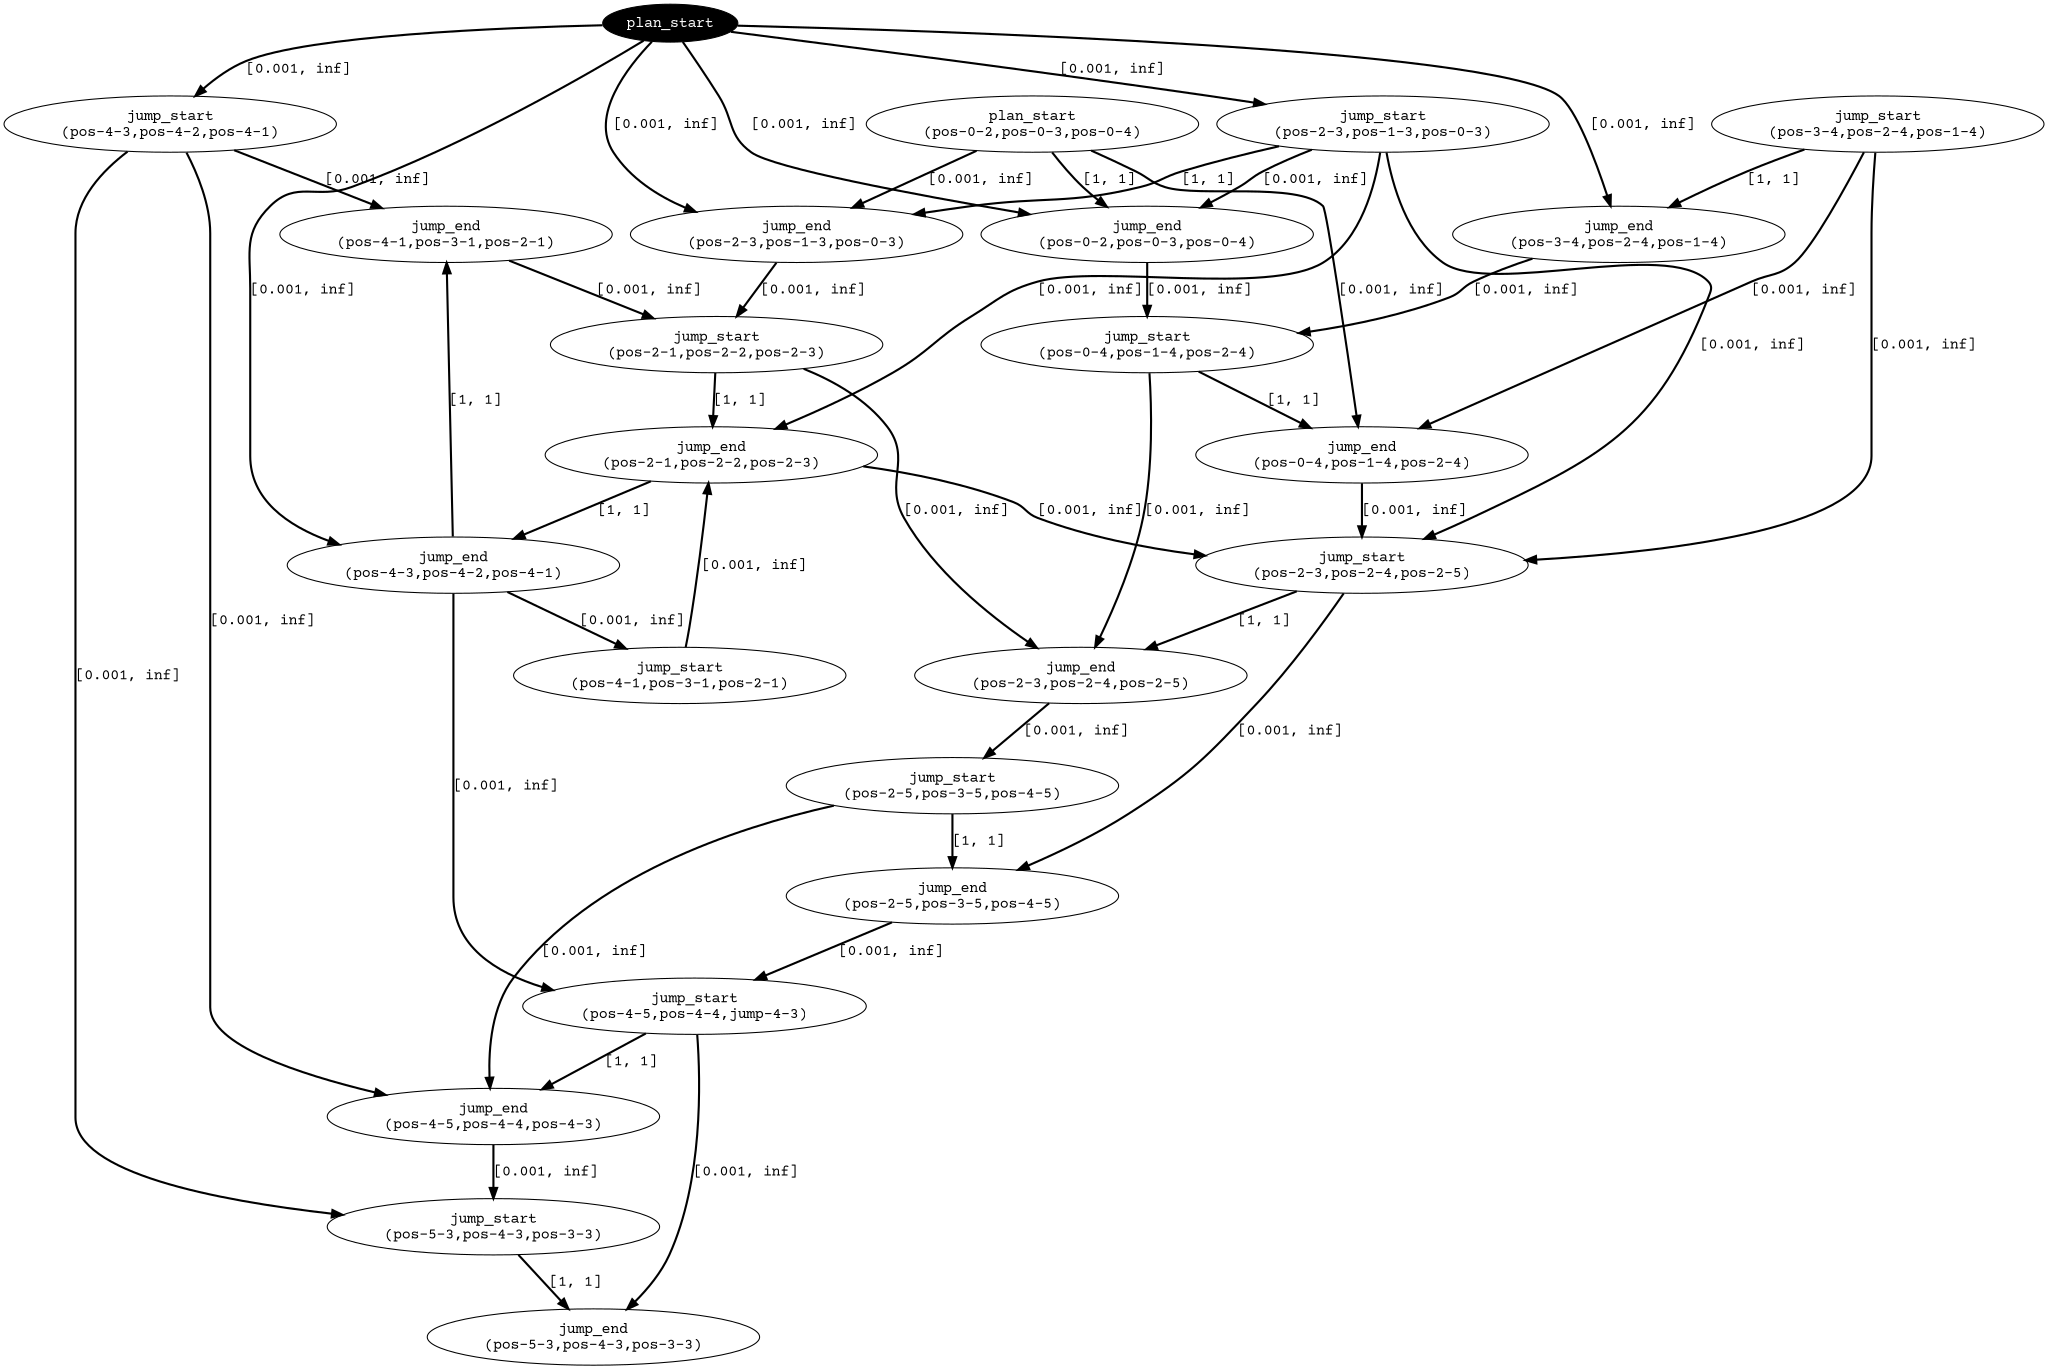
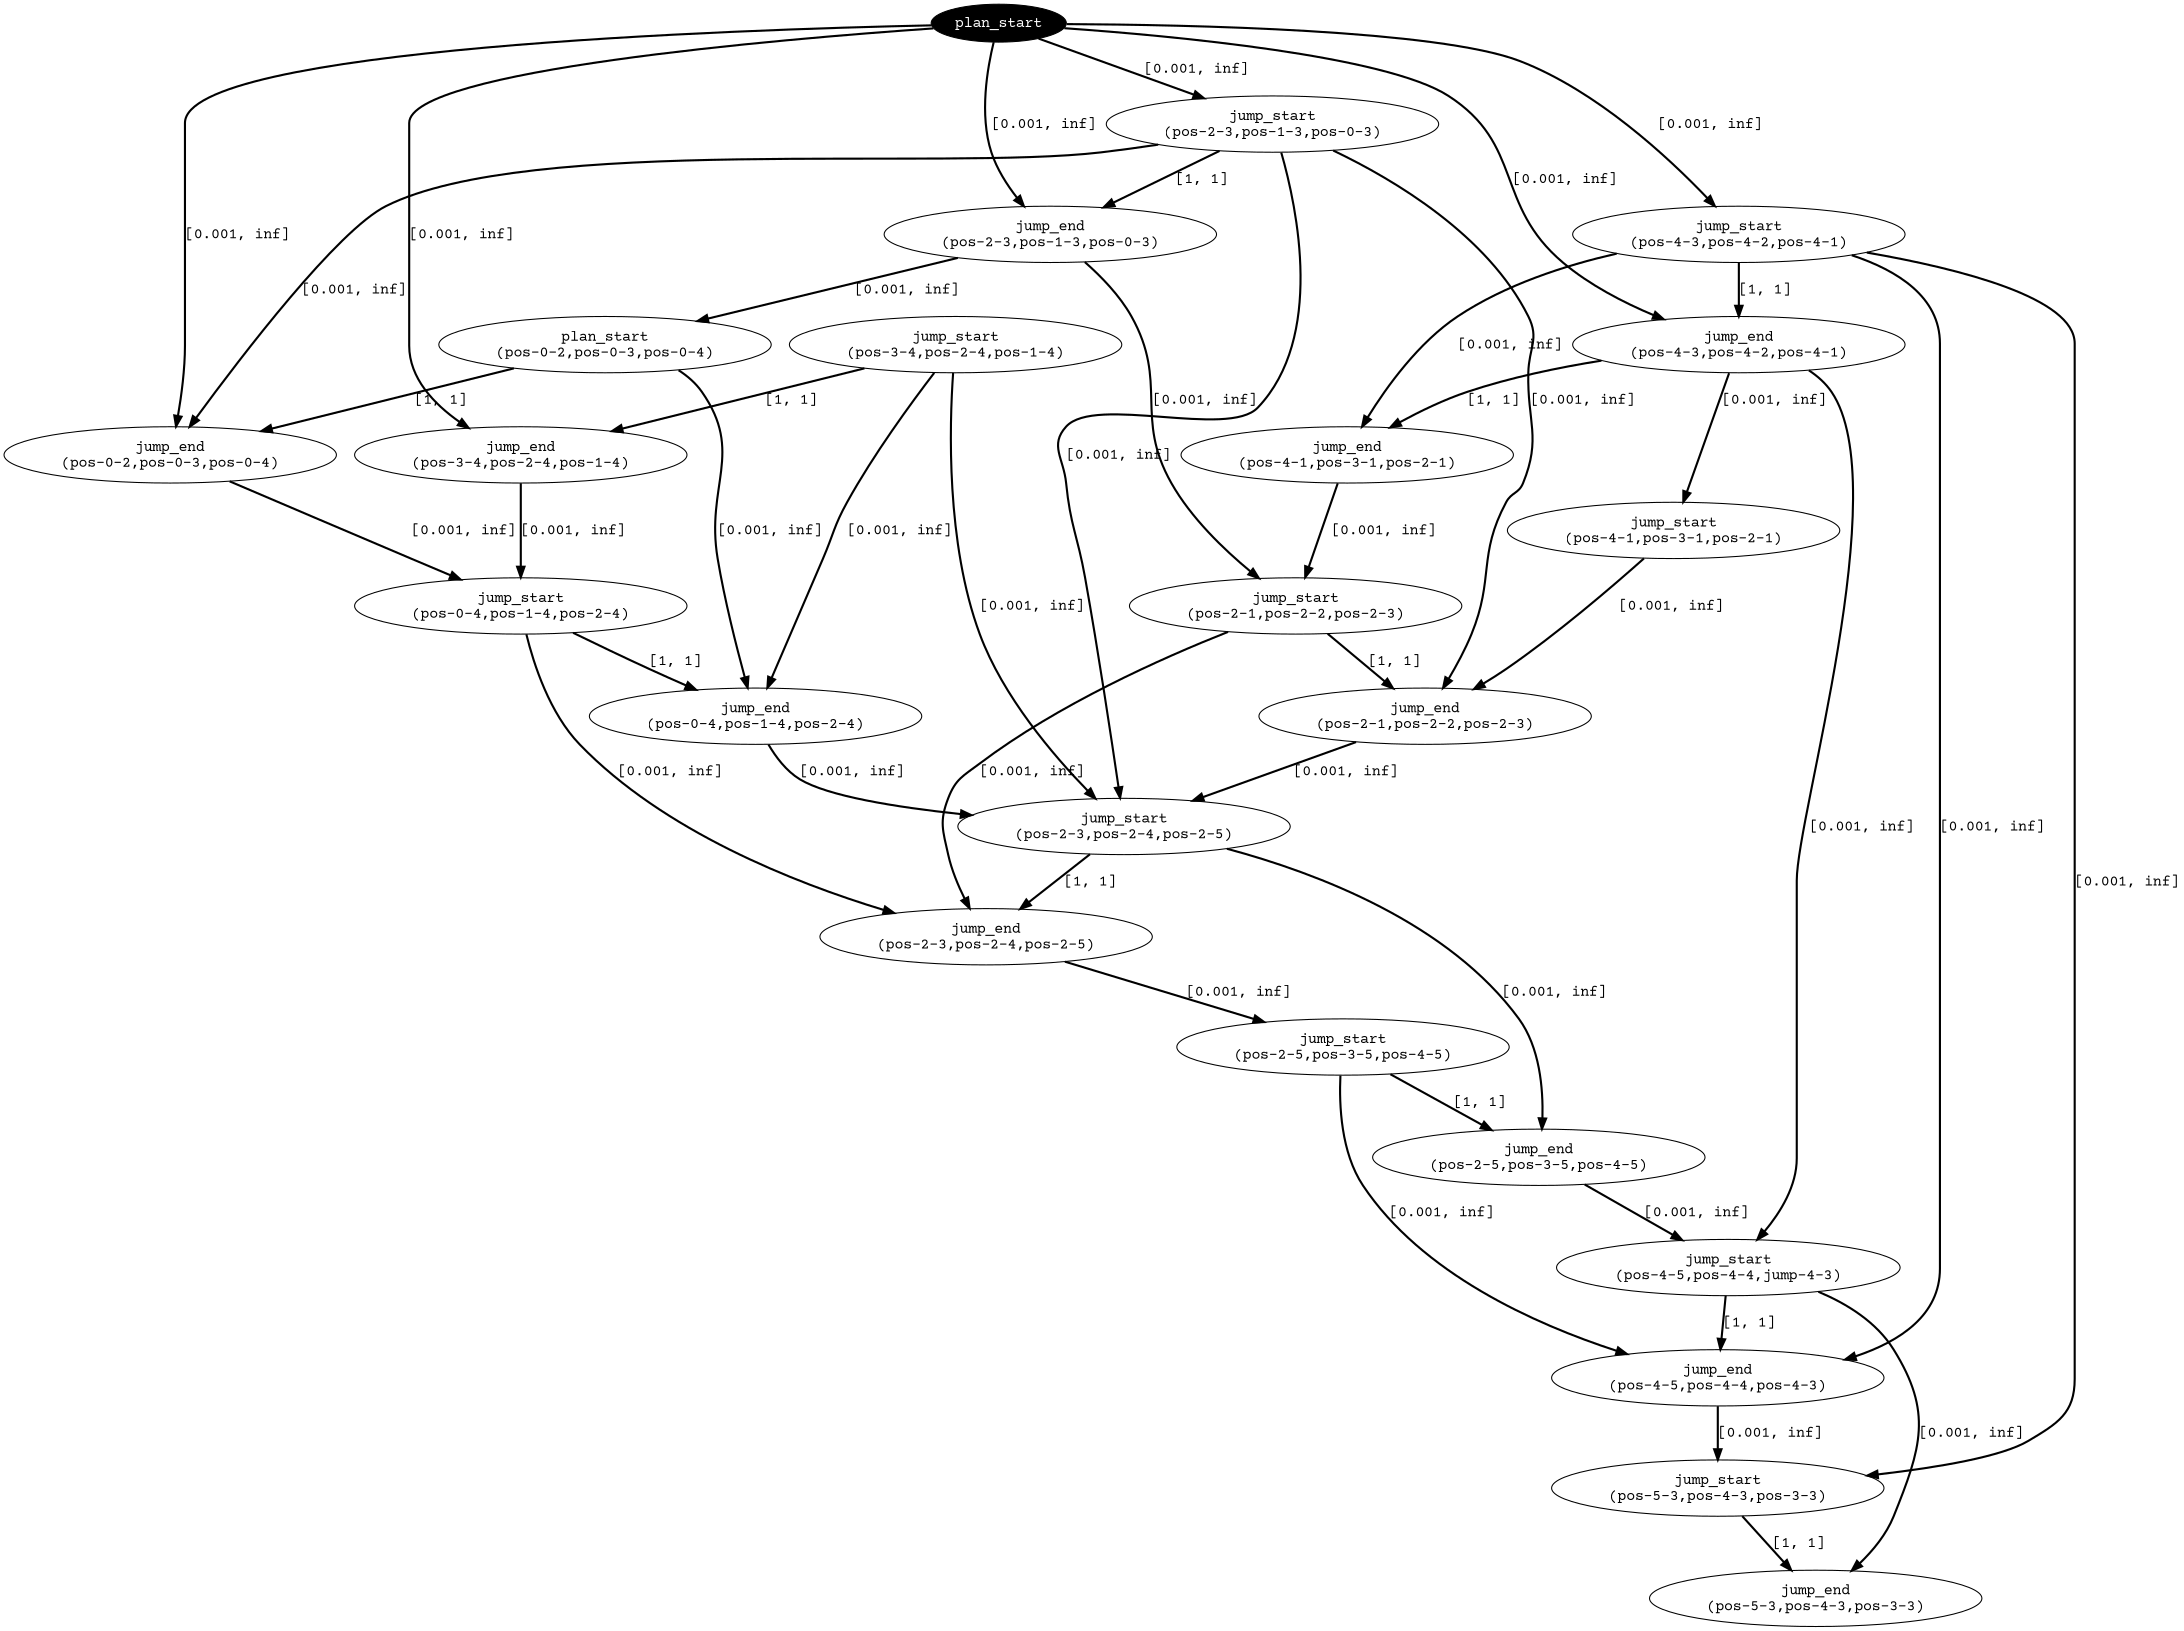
  digraph {
    fontname="Courier Prime"
    node [fontname="Courier Prime"]
    edge [color=black fontname="Courier Prime" penwidth=2]
    n1 [fillcolor=black fontcolor=white label=plan_start style=filled]
    n2 [label="jump_start\n(pos-4-3,pos-4-2,pos-4-1)"]
    n3 [label="jump_end\n(pos-4-3,pos-4-2,pos-4-1)"]
    n4 [label="jump_start\n(pos-2-3,pos-1-3,pos-0-3)"]
    n5 [label="jump_end\n(pos-2-3,pos-1-3,pos-0-3)"]
    n6 [label="jump_end\n(pos-3-4,pos-2-4,pos-1-4)"]
    n7 [label="jump_end\n(pos-0-2,pos-0-3,pos-0-4)"]
    n8 [label="jump_end\n(pos-4-1,pos-3-1,pos-2-1)"]
    n9 [label="jump_end\n(pos-4-5,pos-4-4,pos-4-3)"]
    n10 [label="jump_start\n(pos-5-3,pos-4-3,pos-3-3)"]
    n11 [label="jump_start\n(pos-4-1,pos-3-1,pos-2-1)"]
    n12 [label="jump_start\n(pos-4-5,pos-4-4,jump-4-3)"]
    n13 [label="jump_end\n(pos-2-1,pos-2-2,pos-2-3)"]
    n14 [label="jump_start\n(pos-2-3,pos-2-4,pos-2-5)"]
    n15 [label="plan_start\n(pos-0-2,pos-0-3,pos-0-4)"]
    n16 [label="jump_start\n(pos-2-1,pos-2-2,pos-2-3)"]
    n17 [label="jump_start\n(pos-3-4,pos-2-4,pos-1-4)"]
    n18 [label="jump_end\n(pos-0-4,pos-1-4,pos-2-4)"]
    n19 [label="jump_start\n(pos-0-4,pos-1-4,pos-2-4)"]
    n20 [label="jump_end\n(pos-5-3,pos-4-3,pos-3-3)"]
    n21 [label="jump_end\n(pos-2-3,pos-2-4,pos-2-5)"]
    n22 [label="jump_end\n(pos-2-5,pos-3-5,pos-4-5)"]
    n23 [label="jump_start\n(pos-2-5,pos-3-5,pos-4-5)"]
    n1 -> n2 [label="[0.001, inf]"]
    n1 -> n3 [label="[0.001, inf]"]
    n1 -> n4 [label="[0.001, inf]"]
    n1 -> n5 [label="[0.001, inf]"]
    n1 -> n6 [label="[0.001, inf]"]
    n1 -> n7 [label="[0.001, inf]"]
-   n13 -> n3 [label="[1, 1]"]
+   n2 -> n3 [label="[1, 1]"]
    n2 -> n8 [label="[0.001, inf]"]
    n2 -> n9 [label="[0.001, inf]"]
    n2 -> n10 [label="[0.001, inf]"]
    n3 -> n8 [label="[1, 1]"]
    n3 -> n11 [label="[0.001, inf]"]
    n3 -> n12 [label="[0.001, inf]"]
    n4 -> n5 [label="[1, 1]"]
    n4 -> n7 [label="[0.001, inf]"]
    n4 -> n13 [label="[0.001, inf]"]
    n4 -> n14 [label="[0.001, inf]"]
-   n15 -> n5 [label="[0.001, inf]"]
+   n5 -> n15 [label="[0.001, inf]"]
    n5 -> n16 [label="[0.001, inf]"]
    n6 -> n19 [label="[0.001, inf]"]
    n7 -> n19 [label="[0.001, inf]"]
    n8 -> n16 [label="[0.001, inf]"]
    n9 -> n10 [label="[0.001, inf]"]
    n10 -> n20 [label="[1, 1]"]
    n11 -> n13 [label="[0.001, inf]"]
    n12 -> n9 [label="[1, 1]"]
    n12 -> n20 [label="[0.001, inf]"]
    n13 -> n14 [label="[0.001, inf]"]
    n14 -> n21 [label="[1, 1]"]
    n14 -> n22 [label="[0.001, inf]"]
    n15 -> n7 [label="[1, 1]"]
    n15 -> n18 [label="[0.001, inf]"]
    n16 -> n13 [label="[1, 1]"]
    n16 -> n21 [label="[0.001, inf]"]
    n17 -> n6 [label="[1, 1]"]
    n17 -> n14 [label="[0.001, inf]"]
    n17 -> n18 [label="[0.001, inf]"]
    n18 -> n14 [label="[0.001, inf]"]
    n19 -> n18 [label="[1, 1]"]
    n19 -> n21 [label="[0.001, inf]"]
    n21 -> n23 [label="[0.001, inf]"]
    n22 -> n12 [label="[0.001, inf]"]
    n23 -> n9 [label="[0.001, inf]"]
    n23 -> n22 [label="[1, 1]"]
  }
